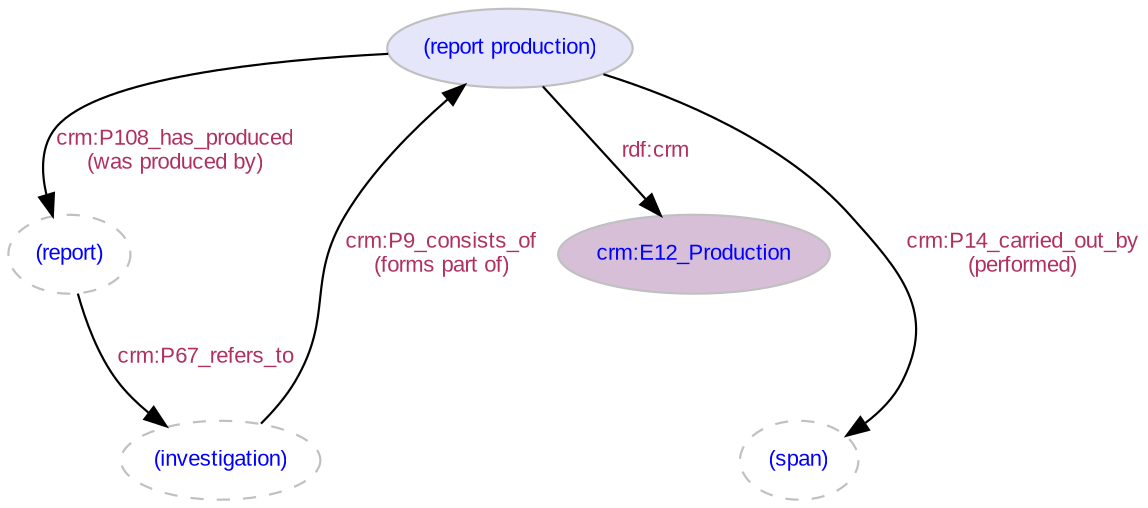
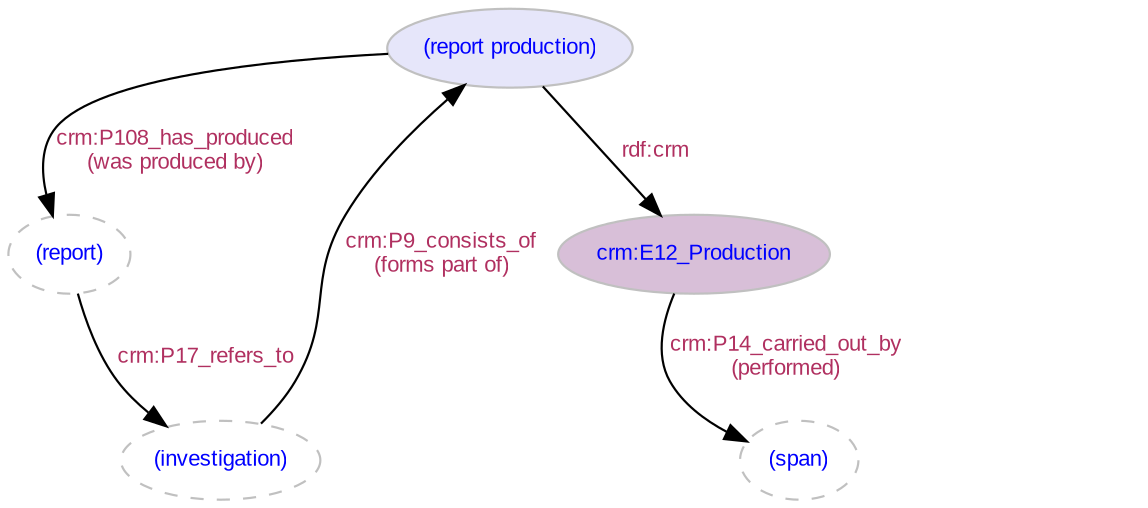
  digraph {
    node [color=gray fillcolor=ghostwhite fontcolor=blue fontname=Arial fontsize=10 style=dashed]
    edge [color=black fontcolor=maroon fontname=Arial fontsize=10]
    "crm:E12_Production" [fillcolor=thistle style=filled]
    "(report)"
    "(investigation)"
    "(report production)" [fillcolor=lavender style=filled]
    n5 [label="(span)"]
-   "(report)" -> "(investigation)" [label="crm:P67_refers_to"]
+   "(report)" -> "(investigation)" [label="crm:P17_refers_to"]
    "(investigation)" -> "(report production)" [label="crm:P9_consists_of\n(forms part of)"]
    "(report production)" -> "crm:E12_Production" [label="rdf:crm"]
    "(report production)" -> "(report)" [label="crm:P108_has_produced\n(was produced by)"]
-   "(report production)" -> n5 [label="crm:P14_carried_out_by\n(performed)"]
+   "crm:E12_Production" -> n5 [label="crm:P14_carried_out_by\n(performed)"]
  }
